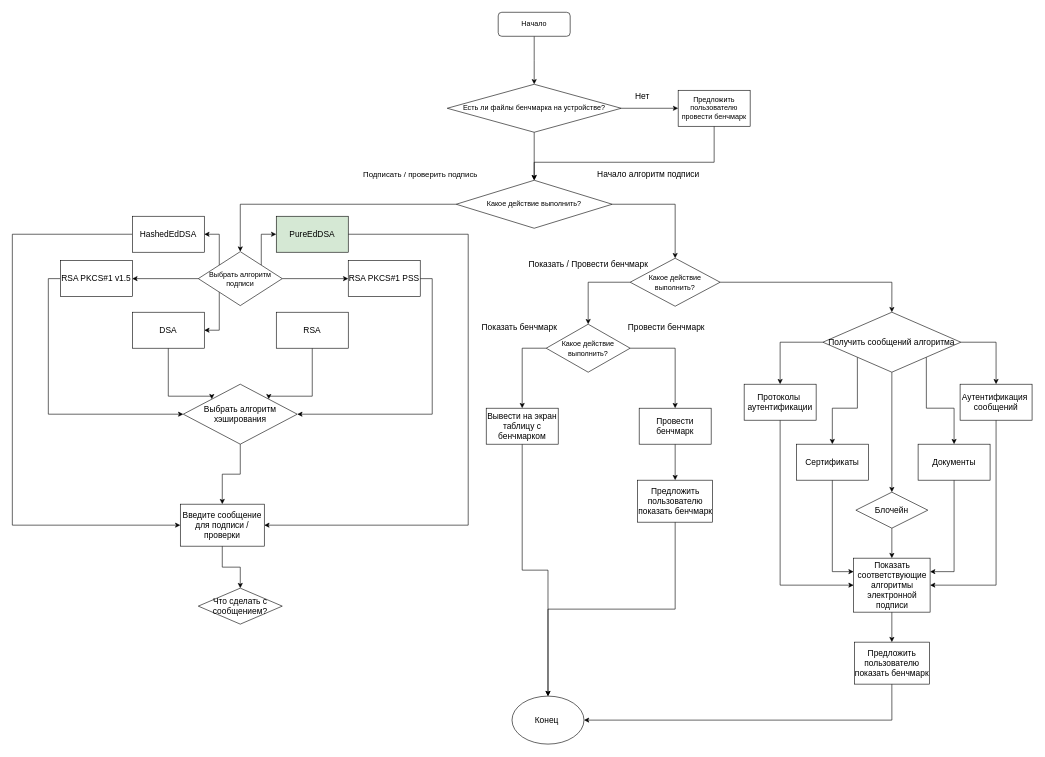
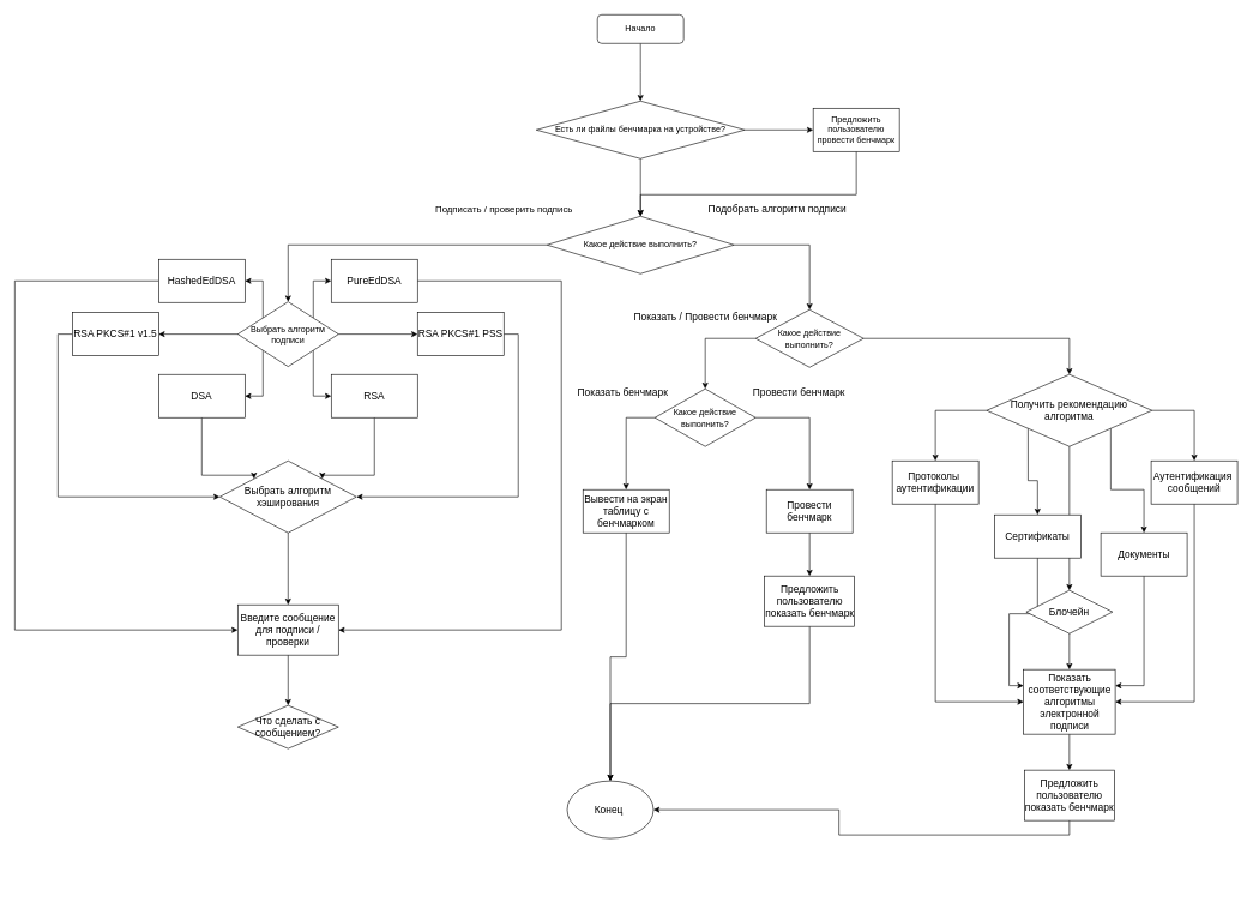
  <mxCell id="0" />
  <mxCell id="1" parent="0" />
  <mxCell id="2" style="edgeStyle=orthogonalEdgeStyle;rounded=0;orthogonalLoop=1;jettySize=auto;html=1;" edge="1" parent="1" source="3"><mxGeometry x="1" y="20" relative="1" as="geometry"><mxPoint x="890" y="140" as="targetPoint" /><mxPoint x="-20" y="20" as="offset" /></mxGeometry></mxCell>
  <mxCell id="3" value="Начало" style="rounded=1;whiteSpace=wrap;html=1;" vertex="1" parent="1"><mxGeometry x="830" y="20" width="120" height="40" as="geometry" /></mxCell>
  <mxCell id="4" style="edgeStyle=orthogonalEdgeStyle;rounded=0;orthogonalLoop=1;jettySize=auto;html=1;entryX=0;entryY=0.5;entryDx=0;entryDy=0;" edge="1" parent="1" source="6" target="8"><mxGeometry relative="1" as="geometry" /></mxCell>
  <mxCell id="5" style="edgeStyle=orthogonalEdgeStyle;rounded=0;orthogonalLoop=1;jettySize=auto;html=1;exitX=0.5;exitY=1;exitDx=0;exitDy=0;" edge="1" parent="1" source="6" target="12"><mxGeometry relative="1" as="geometry" /></mxCell>
  <mxCell id="6" value="Есть ли файлы бенчмарка на устройстве?" style="rhombus;whiteSpace=wrap;html=1;" vertex="1" parent="1"><mxGeometry x="745" y="140" width="290" height="80" as="geometry" /></mxCell>
  <mxCell id="7" style="edgeStyle=orthogonalEdgeStyle;rounded=0;orthogonalLoop=1;jettySize=auto;html=1;exitX=0.5;exitY=1;exitDx=0;exitDy=0;fontSize=14;" edge="1" parent="1" source="8" target="12"><mxGeometry relative="1" as="geometry"><Array as="points"><mxPoint x="1190" y="270" /><mxPoint x="890" y="270" /></Array></mxGeometry></mxCell>
  <mxCell id="8" value="Предложить пользователю провести бенчмарк" style="rounded=0;whiteSpace=wrap;html=1;" vertex="1" parent="1"><mxGeometry x="1130" y="150" width="120" height="60" as="geometry" /></mxCell>
- <mxCell id="9" value="&lt;font style=&quot;font-size: 14px;&quot;&gt;Нет&lt;/font&gt;" style="text;html=1;align=center;verticalAlign=middle;resizable=0;points=[];autosize=1;strokeColor=none;fillColor=none;" vertex="1" parent="1"><mxGeometry x="1045" y="145" width="50" height="30" as="geometry" /></mxCell>
  <mxCell id="10" style="edgeStyle=orthogonalEdgeStyle;rounded=0;orthogonalLoop=1;jettySize=auto;html=1;exitX=0;exitY=0.5;exitDx=0;exitDy=0;entryX=0.5;entryY=0;entryDx=0;entryDy=0;" edge="1" parent="1" source="12" target="19"><mxGeometry relative="1" as="geometry" /></mxCell>
  <mxCell id="11" style="edgeStyle=orthogonalEdgeStyle;rounded=0;orthogonalLoop=1;jettySize=auto;html=1;exitX=1;exitY=0.5;exitDx=0;exitDy=0;entryX=0.5;entryY=0;entryDx=0;entryDy=0;fontSize=13;" edge="1" parent="1" source="12" target="23"><mxGeometry relative="1" as="geometry" /></mxCell>
  <mxCell id="12" value="Какое действие выполнить?" style="rhombus;whiteSpace=wrap;html=1;" vertex="1" parent="1"><mxGeometry x="760" y="300" width="260" height="80" as="geometry" /></mxCell>
+ <mxCell id="13" style="edgeStyle=orthogonalEdgeStyle;rounded=0;orthogonalLoop=1;jettySize=auto;html=1;exitX=1;exitY=1;exitDx=0;exitDy=0;entryX=0;entryY=0.5;entryDx=0;entryDy=0;fontSize=14;" edge="1" parent="1" source="19" target="69"><mxGeometry relative="1" as="geometry" /></mxCell>
  <mxCell id="14" style="edgeStyle=orthogonalEdgeStyle;rounded=0;orthogonalLoop=1;jettySize=auto;html=1;exitX=0;exitY=1;exitDx=0;exitDy=0;entryX=1;entryY=0.5;entryDx=0;entryDy=0;fontSize=14;" edge="1" parent="1" source="19" target="67"><mxGeometry relative="1" as="geometry" /></mxCell>
  <mxCell id="15" style="edgeStyle=orthogonalEdgeStyle;rounded=0;orthogonalLoop=1;jettySize=auto;html=1;exitX=0;exitY=0.5;exitDx=0;exitDy=0;entryX=1;entryY=0.5;entryDx=0;entryDy=0;fontSize=14;" edge="1" parent="1" source="19" target="63"><mxGeometry relative="1" as="geometry" /></mxCell>
  <mxCell id="16" style="edgeStyle=orthogonalEdgeStyle;rounded=0;orthogonalLoop=1;jettySize=auto;html=1;exitX=1;exitY=0.5;exitDx=0;exitDy=0;fontSize=14;" edge="1" parent="1" source="19" target="65"><mxGeometry relative="1" as="geometry" /></mxCell>
  <mxCell id="17" style="edgeStyle=orthogonalEdgeStyle;rounded=0;orthogonalLoop=1;jettySize=auto;html=1;exitX=0;exitY=0;exitDx=0;exitDy=0;entryX=1;entryY=0.5;entryDx=0;entryDy=0;fontSize=14;" edge="1" parent="1" source="19" target="59"><mxGeometry relative="1" as="geometry" /></mxCell>
  <mxCell id="18" style="edgeStyle=orthogonalEdgeStyle;rounded=0;orthogonalLoop=1;jettySize=auto;html=1;exitX=1;exitY=0;exitDx=0;exitDy=0;entryX=0;entryY=0.5;entryDx=0;entryDy=0;fontSize=14;" edge="1" parent="1" source="19" target="61"><mxGeometry relative="1" as="geometry" /></mxCell>
  <mxCell id="19" value="Выбрать алгоритм&lt;br&gt;подписи" style="rhombus;whiteSpace=wrap;html=1;" vertex="1" parent="1"><mxGeometry x="330" y="419" width="140" height="90" as="geometry" /></mxCell>
  <mxCell id="20" value="&lt;font style=&quot;font-size: 13px;&quot;&gt;Подписать / проверить подпись&lt;/font&gt;" style="text;html=1;align=center;verticalAlign=middle;resizable=0;points=[];autosize=1;strokeColor=none;fillColor=none;" vertex="1" parent="1"><mxGeometry x="595" y="275" width="210" height="30" as="geometry" /></mxCell>
  <mxCell id="21" style="edgeStyle=orthogonalEdgeStyle;rounded=0;orthogonalLoop=1;jettySize=auto;html=1;exitX=0;exitY=0.5;exitDx=0;exitDy=0;entryX=0.5;entryY=0;entryDx=0;entryDy=0;fontSize=14;" edge="1" parent="1" source="23" target="27"><mxGeometry relative="1" as="geometry" /></mxCell>
  <mxCell id="22" style="edgeStyle=orthogonalEdgeStyle;rounded=0;orthogonalLoop=1;jettySize=auto;html=1;exitX=1;exitY=0.5;exitDx=0;exitDy=0;entryX=0.5;entryY=0;entryDx=0;entryDy=0;fontSize=14;" edge="1" parent="1" source="23" target="43"><mxGeometry relative="1" as="geometry" /></mxCell>
  <mxCell id="23" value="&lt;span style=&quot;font-size: 12px;&quot;&gt;Какое действие выполнить?&lt;/span&gt;" style="rhombus;whiteSpace=wrap;html=1;fontSize=13;" vertex="1" parent="1"><mxGeometry x="1050" y="430" width="150" height="80" as="geometry" /></mxCell>
- <mxCell id="24" value="&lt;font style=&quot;font-size: 14px;&quot;&gt;Начало алгоритм подписи&lt;/font&gt;" style="text;html=1;align=center;verticalAlign=middle;resizable=0;points=[];autosize=1;strokeColor=none;fillColor=none;fontSize=13;" vertex="1" parent="1"><mxGeometry x="970" y="275" width="220" height="30" as="geometry" /></mxCell>
+ <mxCell id="24" value="&lt;font style=&quot;font-size: 14px;&quot;&gt;Подобрать алгоритм подписи&lt;/font&gt;" style="text;html=1;align=center;verticalAlign=middle;resizable=0;points=[];autosize=1;strokeColor=none;fillColor=none;fontSize=13;" vertex="1" parent="1"><mxGeometry x="970" y="275" width="220" height="30" as="geometry" /></mxCell>
  <mxCell id="25" style="edgeStyle=orthogonalEdgeStyle;rounded=0;orthogonalLoop=1;jettySize=auto;html=1;exitX=0;exitY=0.5;exitDx=0;exitDy=0;fontSize=14;" edge="1" parent="1" source="27" target="30"><mxGeometry relative="1" as="geometry" /></mxCell>
  <mxCell id="26" style="edgeStyle=orthogonalEdgeStyle;rounded=0;orthogonalLoop=1;jettySize=auto;html=1;exitX=1;exitY=0.5;exitDx=0;exitDy=0;entryX=0.5;entryY=0;entryDx=0;entryDy=0;fontSize=14;" edge="1" parent="1" source="27" target="32"><mxGeometry relative="1" as="geometry" /></mxCell>
  <mxCell id="27" value="&lt;span style=&quot;font-size: 12px;&quot;&gt;Какое действие выполнить?&lt;/span&gt;" style="rhombus;whiteSpace=wrap;html=1;fontSize=14;" vertex="1" parent="1"><mxGeometry x="910" y="540" width="140" height="80" as="geometry" /></mxCell>
  <mxCell id="28" value="Показать / Провести бенчмарк" style="text;html=1;align=center;verticalAlign=middle;resizable=0;points=[];autosize=1;strokeColor=none;fillColor=none;fontSize=14;" vertex="1" parent="1"><mxGeometry x="870" y="425" width="220" height="30" as="geometry" /></mxCell>
  <mxCell id="29" style="edgeStyle=orthogonalEdgeStyle;rounded=0;orthogonalLoop=1;jettySize=auto;html=1;exitX=0.5;exitY=1;exitDx=0;exitDy=0;fontSize=14;" edge="1" parent="1" source="30" target="35"><mxGeometry relative="1" as="geometry" /></mxCell>
  <mxCell id="30" value="Вывести на экран таблицу с бенчмарком" style="rounded=0;whiteSpace=wrap;html=1;fontSize=14;" vertex="1" parent="1"><mxGeometry x="810" y="680" width="120" height="60" as="geometry" /></mxCell>
  <mxCell id="31" style="edgeStyle=orthogonalEdgeStyle;rounded=0;orthogonalLoop=1;jettySize=auto;html=1;exitX=0.5;exitY=1;exitDx=0;exitDy=0;fontSize=14;" edge="1" parent="1" source="32" target="37"><mxGeometry relative="1" as="geometry" /></mxCell>
  <mxCell id="32" value="Провести бенчмарк" style="rounded=0;whiteSpace=wrap;html=1;fontSize=14;" vertex="1" parent="1"><mxGeometry x="1065" y="680" width="120" height="60" as="geometry" /></mxCell>
  <mxCell id="33" value="Показать бенчмарк" style="text;html=1;align=center;verticalAlign=middle;resizable=0;points=[];autosize=1;strokeColor=none;fillColor=none;fontSize=14;" vertex="1" parent="1"><mxGeometry x="790" y="530" width="150" height="30" as="geometry" /></mxCell>
  <mxCell id="34" value="Провести бенчмарк" style="text;html=1;align=center;verticalAlign=middle;resizable=0;points=[];autosize=1;strokeColor=none;fillColor=none;fontSize=14;" vertex="1" parent="1"><mxGeometry x="1035" y="530" width="150" height="30" as="geometry" /></mxCell>
- <mxCell id="35" value="Конец&amp;nbsp;" style="ellipse;whiteSpace=wrap;html=1;fontSize=14;" vertex="1" parent="1"><mxGeometry x="853" y="1160" width="120" height="80" as="geometry" /></mxCell>
+ <mxCell id="35" value="Конец&amp;nbsp;" style="ellipse;whiteSpace=wrap;html=1;fontSize=14;" vertex="1" parent="1"><mxGeometry x="788" y="1085" width="120" height="80" as="geometry" /></mxCell>
  <mxCell id="36" style="edgeStyle=orthogonalEdgeStyle;rounded=0;orthogonalLoop=1;jettySize=auto;html=1;exitX=0.5;exitY=1;exitDx=0;exitDy=0;entryX=0.5;entryY=0;entryDx=0;entryDy=0;fontSize=14;" edge="1" parent="1" source="37" target="35"><mxGeometry relative="1" as="geometry" /></mxCell>
  <mxCell id="37" value="Предложить пользователю показать бенчмарк" style="rounded=0;whiteSpace=wrap;html=1;fontSize=14;" vertex="1" parent="1"><mxGeometry x="1062.5" y="800" width="125" height="70" as="geometry" /></mxCell>
  <mxCell id="38" style="edgeStyle=orthogonalEdgeStyle;rounded=0;orthogonalLoop=1;jettySize=auto;html=1;exitX=0;exitY=0.5;exitDx=0;exitDy=0;fontSize=14;" edge="1" parent="1" source="43" target="45"><mxGeometry relative="1" as="geometry" /></mxCell>
  <mxCell id="39" style="edgeStyle=orthogonalEdgeStyle;rounded=0;orthogonalLoop=1;jettySize=auto;html=1;exitX=0;exitY=1;exitDx=0;exitDy=0;entryX=0.5;entryY=0;entryDx=0;entryDy=0;fontSize=14;" edge="1" parent="1" source="43" target="47"><mxGeometry relative="1" as="geometry" /></mxCell>
  <mxCell id="40" style="edgeStyle=orthogonalEdgeStyle;rounded=0;orthogonalLoop=1;jettySize=auto;html=1;exitX=0.5;exitY=1;exitDx=0;exitDy=0;fontSize=14;entryX=0.5;entryY=0;entryDx=0;entryDy=0;" edge="1" parent="1" source="43" target="49"><mxGeometry relative="1" as="geometry"><mxPoint x="1485" y="780" as="targetPoint" /></mxGeometry></mxCell>
  <mxCell id="41" style="edgeStyle=orthogonalEdgeStyle;rounded=0;orthogonalLoop=1;jettySize=auto;html=1;exitX=1;exitY=1;exitDx=0;exitDy=0;entryX=0.5;entryY=0;entryDx=0;entryDy=0;fontSize=14;" edge="1" parent="1" source="43" target="51"><mxGeometry relative="1" as="geometry" /></mxCell>
  <mxCell id="42" style="edgeStyle=orthogonalEdgeStyle;rounded=0;orthogonalLoop=1;jettySize=auto;html=1;exitX=1;exitY=0.5;exitDx=0;exitDy=0;entryX=0.5;entryY=0;entryDx=0;entryDy=0;fontSize=14;" edge="1" parent="1" source="43" target="53"><mxGeometry relative="1" as="geometry" /></mxCell>
- <mxCell id="43" value="Получить сообщений алгоритма" style="rhombus;whiteSpace=wrap;html=1;fontSize=14;" vertex="1" parent="1"><mxGeometry x="1371.25" y="520" width="230" height="100" as="geometry" /></mxCell>
+ <mxCell id="43" value="Получить рекомендацию алгоритма" style="rhombus;whiteSpace=wrap;html=1;fontSize=14;" vertex="1" parent="1"><mxGeometry x="1371.25" y="520" width="230" height="100" as="geometry" /></mxCell>
  <mxCell id="44" style="edgeStyle=orthogonalEdgeStyle;rounded=0;orthogonalLoop=1;jettySize=auto;html=1;exitX=0.5;exitY=1;exitDx=0;exitDy=0;entryX=0;entryY=0.5;entryDx=0;entryDy=0;fontSize=14;" edge="1" parent="1" source="45" target="55"><mxGeometry relative="1" as="geometry" /></mxCell>
  <mxCell id="45" value="Протоколы&amp;nbsp;&lt;br&gt;аутентификации" style="rounded=0;whiteSpace=wrap;html=1;fontSize=14;" vertex="1" parent="1"><mxGeometry x="1240" y="640" width="120" height="60" as="geometry" /></mxCell>
  <mxCell id="46" style="edgeStyle=orthogonalEdgeStyle;rounded=0;orthogonalLoop=1;jettySize=auto;html=1;exitX=0.5;exitY=1;exitDx=0;exitDy=0;entryX=0;entryY=0.25;entryDx=0;entryDy=0;fontSize=14;" edge="1" parent="1" source="47" target="55"><mxGeometry relative="1" as="geometry" /></mxCell>
- <mxCell id="47" value="Сертификаты" style="rounded=0;whiteSpace=wrap;html=1;fontSize=14;" vertex="1" parent="1"><mxGeometry x="1327" y="740" width="120" height="60" as="geometry" /></mxCell>
+ <mxCell id="47" value="Сертификаты" style="rounded=0;whiteSpace=wrap;html=1;fontSize=14;" vertex="1" parent="1"><mxGeometry x="1382" y="715" width="120" height="60" as="geometry" /></mxCell>
  <mxCell id="48" style="edgeStyle=orthogonalEdgeStyle;rounded=0;orthogonalLoop=1;jettySize=auto;html=1;exitX=0.5;exitY=1;exitDx=0;exitDy=0;entryX=0.5;entryY=0;entryDx=0;entryDy=0;fontSize=14;" edge="1" parent="1" source="49" target="55"><mxGeometry relative="1" as="geometry" /></mxCell>
  <mxCell id="49" value="Блочейн" style="rhombus;whiteSpace=wrap;html=1;fontSize=14;" vertex="1" parent="1"><mxGeometry x="1426.25" y="820" width="120" height="60" as="geometry" /></mxCell>
  <mxCell id="50" style="edgeStyle=orthogonalEdgeStyle;rounded=0;orthogonalLoop=1;jettySize=auto;html=1;exitX=0.5;exitY=1;exitDx=0;exitDy=0;entryX=1;entryY=0.25;entryDx=0;entryDy=0;fontSize=14;" edge="1" parent="1" source="51" target="55"><mxGeometry relative="1" as="geometry" /></mxCell>
  <mxCell id="51" value="Документы" style="rounded=0;whiteSpace=wrap;html=1;fontSize=14;" vertex="1" parent="1"><mxGeometry x="1530" y="740" width="120" height="60" as="geometry" /></mxCell>
  <mxCell id="52" style="edgeStyle=orthogonalEdgeStyle;rounded=0;orthogonalLoop=1;jettySize=auto;html=1;exitX=0.5;exitY=1;exitDx=0;exitDy=0;entryX=1;entryY=0.5;entryDx=0;entryDy=0;fontSize=14;" edge="1" parent="1" source="53" target="55"><mxGeometry relative="1" as="geometry" /></mxCell>
  <mxCell id="53" value="Аутентификация&amp;nbsp;&lt;br&gt;сообщений" style="rounded=0;whiteSpace=wrap;html=1;fontSize=14;" vertex="1" parent="1"><mxGeometry x="1600" y="640" width="120" height="60" as="geometry" /></mxCell>
  <mxCell id="54" style="edgeStyle=orthogonalEdgeStyle;rounded=0;orthogonalLoop=1;jettySize=auto;html=1;exitX=0.5;exitY=1;exitDx=0;exitDy=0;entryX=0.5;entryY=0;entryDx=0;entryDy=0;fontSize=14;" edge="1" parent="1" source="55" target="57"><mxGeometry relative="1" as="geometry" /></mxCell>
  <mxCell id="55" value="Показать соответствующие алгоритмы электронной подписи" style="rounded=0;whiteSpace=wrap;html=1;fontSize=14;" vertex="1" parent="1"><mxGeometry x="1422.5" y="930" width="127.5" height="90" as="geometry" /></mxCell>
  <mxCell id="56" style="edgeStyle=orthogonalEdgeStyle;rounded=0;orthogonalLoop=1;jettySize=auto;html=1;exitX=0.5;exitY=1;exitDx=0;exitDy=0;entryX=1;entryY=0.5;entryDx=0;entryDy=0;fontSize=14;" edge="1" parent="1" source="57" target="35"><mxGeometry relative="1" as="geometry" /></mxCell>
  <mxCell id="57" value="Предложить пользователю показать бенчмарк" style="rounded=0;whiteSpace=wrap;html=1;fontSize=14;" vertex="1" parent="1"><mxGeometry x="1423.75" y="1070" width="125" height="70" as="geometry" /></mxCell>
  <mxCell id="58" style="edgeStyle=orthogonalEdgeStyle;rounded=0;orthogonalLoop=1;jettySize=auto;html=1;exitX=0;exitY=0.5;exitDx=0;exitDy=0;entryX=0;entryY=0.5;entryDx=0;entryDy=0;fontSize=14;" edge="1" parent="1" source="59" target="73"><mxGeometry relative="1" as="geometry"><Array as="points"><mxPoint x="20" y="390" /><mxPoint x="20" y="875" /></Array></mxGeometry></mxCell>
  <mxCell id="59" value="HashedEdDSA" style="rounded=0;whiteSpace=wrap;html=1;fontSize=14;" vertex="1" parent="1"><mxGeometry x="220" y="360" width="120" height="60" as="geometry" /></mxCell>
  <mxCell id="60" style="edgeStyle=orthogonalEdgeStyle;rounded=0;orthogonalLoop=1;jettySize=auto;html=1;exitX=1;exitY=0.5;exitDx=0;exitDy=0;entryX=1;entryY=0.5;entryDx=0;entryDy=0;fontSize=14;" edge="1" parent="1" source="61" target="73"><mxGeometry relative="1" as="geometry"><Array as="points"><mxPoint x="780" y="390" /><mxPoint x="780" y="875" /></Array></mxGeometry></mxCell>
- <mxCell id="61" value="PureEdDSA" style="rounded=0;whiteSpace=wrap;html=1;fontSize=14;fillColor=#d5e8d4;" vertex="1" parent="1"><mxGeometry x="460" y="360" width="120" height="60" as="geometry" /></mxCell>
+ <mxCell id="61" value="PureEdDSA" style="rounded=0;whiteSpace=wrap;html=1;fontSize=14;" vertex="1" parent="1"><mxGeometry x="460" y="360" width="120" height="60" as="geometry" /></mxCell>
  <mxCell id="62" style="edgeStyle=orthogonalEdgeStyle;rounded=0;orthogonalLoop=1;jettySize=auto;html=1;exitX=0;exitY=0.5;exitDx=0;exitDy=0;entryX=0;entryY=0.5;entryDx=0;entryDy=0;fontSize=14;" edge="1" parent="1" source="63" target="71"><mxGeometry relative="1" as="geometry" /></mxCell>
  <mxCell id="63" value="RSA PKCS#1 v1.5" style="rounded=0;whiteSpace=wrap;html=1;fontSize=14;" vertex="1" parent="1"><mxGeometry x="100" y="434" width="120" height="60" as="geometry" /></mxCell>
  <mxCell id="64" style="edgeStyle=orthogonalEdgeStyle;rounded=0;orthogonalLoop=1;jettySize=auto;html=1;exitX=1;exitY=0.5;exitDx=0;exitDy=0;entryX=1;entryY=0.5;entryDx=0;entryDy=0;fontSize=14;" edge="1" parent="1" source="65" target="71"><mxGeometry relative="1" as="geometry" /></mxCell>
  <mxCell id="65" value="RSA PKCS#1 PSS" style="rounded=0;whiteSpace=wrap;html=1;fontSize=14;" vertex="1" parent="1"><mxGeometry x="580" y="434" width="120" height="60" as="geometry" /></mxCell>
  <mxCell id="66" style="edgeStyle=orthogonalEdgeStyle;rounded=0;orthogonalLoop=1;jettySize=auto;html=1;exitX=0.5;exitY=1;exitDx=0;exitDy=0;entryX=0;entryY=0;entryDx=0;entryDy=0;fontSize=14;" edge="1" parent="1" source="67" target="71"><mxGeometry relative="1" as="geometry"><Array as="points"><mxPoint x="280" y="660" /><mxPoint x="352" y="660" /></Array></mxGeometry></mxCell>
  <mxCell id="67" value="DSA" style="rounded=0;whiteSpace=wrap;html=1;fontSize=14;" vertex="1" parent="1"><mxGeometry x="220" y="520" width="120" height="60" as="geometry" /></mxCell>
  <mxCell id="68" style="edgeStyle=orthogonalEdgeStyle;rounded=0;orthogonalLoop=1;jettySize=auto;html=1;exitX=0.5;exitY=1;exitDx=0;exitDy=0;entryX=1;entryY=0;entryDx=0;entryDy=0;fontSize=14;" edge="1" parent="1" source="69" target="71"><mxGeometry relative="1" as="geometry"><Array as="points"><mxPoint x="520" y="660" /><mxPoint x="448" y="660" /></Array></mxGeometry></mxCell>
  <mxCell id="69" value="RSA" style="rounded=0;whiteSpace=wrap;html=1;fontSize=14;" vertex="1" parent="1"><mxGeometry x="460" y="520" width="120" height="60" as="geometry" /></mxCell>
  <mxCell id="70" style="edgeStyle=orthogonalEdgeStyle;rounded=0;orthogonalLoop=1;jettySize=auto;html=1;exitX=0.5;exitY=1;exitDx=0;exitDy=0;entryX=0.5;entryY=0;entryDx=0;entryDy=0;fontSize=14;" edge="1" parent="1" source="71" target="73"><mxGeometry relative="1" as="geometry" /></mxCell>
  <mxCell id="71" value="Выбрать алгоритм хэширования" style="rhombus;whiteSpace=wrap;html=1;fontSize=14;" vertex="1" parent="1"><mxGeometry x="305" y="640" width="190" height="100" as="geometry" /></mxCell>
  <mxCell id="72" style="edgeStyle=orthogonalEdgeStyle;rounded=0;orthogonalLoop=1;jettySize=auto;html=1;exitX=0.5;exitY=1;exitDx=0;exitDy=0;entryX=0.5;entryY=0;entryDx=0;entryDy=0;fontSize=14;" edge="1" parent="1" source="73" target="74"><mxGeometry relative="1" as="geometry" /></mxCell>
- <mxCell id="73" value="Введите сообщение для подписи / проверки" style="rounded=0;whiteSpace=wrap;html=1;fontSize=14;" vertex="1" parent="1"><mxGeometry x="300" y="840" width="140" height="70" as="geometry" /></mxCell>
+ <mxCell id="73" value="Введите сообщение для подписи / проверки" style="rounded=0;whiteSpace=wrap;html=1;fontSize=14;" vertex="1" parent="1"><mxGeometry x="330" y="840" width="140" height="70" as="geometry" /></mxCell>
  <mxCell id="74" value="Что сделать с сообщением?" style="rhombus;whiteSpace=wrap;html=1;fontSize=14;" vertex="1" parent="1"><mxGeometry x="330" y="980" width="140" height="60" as="geometry" /></mxCell>
